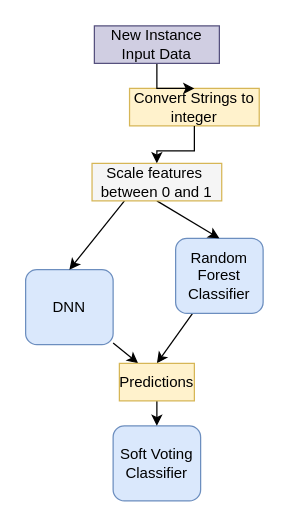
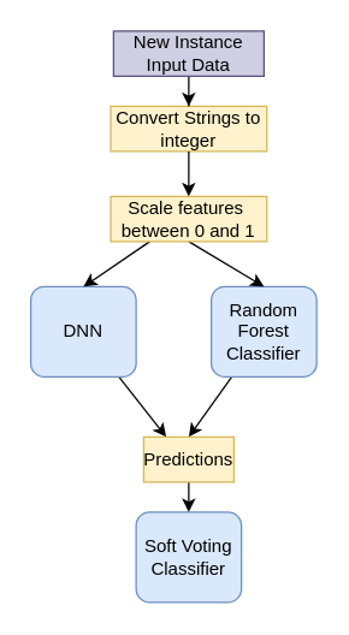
  <mxCell id="0" />
  <mxCell id="1" parent="0" />
  <mxCell id="2" style="edgeStyle=none;rounded=0;orthogonalLoop=1;jettySize=auto;html=1;entryX=0.5;entryY=0;entryDx=0;entryDy=0;" parent="1" source="3" target="10" edge="1"><mxGeometry relative="1" as="geometry" /></mxCell>
  <mxCell id="3" value="Random&lt;br&gt;Forest&lt;br&gt;Classifier" style="rounded=1;whiteSpace=wrap;html=1;fillColor=#dae8fc;strokeColor=#6c8ebf;" parent="1" vertex="1"><mxGeometry x="140" y="190" width="70" height="60" as="geometry" /></mxCell>
  <mxCell id="4" value="Soft Voting Classifier" style="rounded=1;whiteSpace=wrap;html=1;fillColor=#dae8fc;strokeColor=#6c8ebf;" parent="1" vertex="1"><mxGeometry x="90" y="340" width="70" height="60" as="geometry" /></mxCell>
  <mxCell id="5" style="edgeStyle=none;rounded=0;orthogonalLoop=1;jettySize=auto;html=1;entryX=0.25;entryY=0;entryDx=0;entryDy=0;" parent="1" source="6" target="10" edge="1"><mxGeometry relative="1" as="geometry" /></mxCell>
- <mxCell id="6" value="DNN" style="rounded=1;whiteSpace=wrap;html=1;fillColor=#dae8fc;strokeColor=#6c8ebf;" parent="1" vertex="1"><mxGeometry x="20" y="215" width="70" height="60" as="geometry" /></mxCell>
+ <mxCell id="6" value="DNN" style="rounded=1;whiteSpace=wrap;html=1;fillColor=#dae8fc;strokeColor=#6c8ebf;" parent="1" vertex="1"><mxGeometry x="20" y="190" width="70" height="60" as="geometry" /></mxCell>
  <mxCell id="7" style="edgeStyle=none;rounded=0;orthogonalLoop=1;jettySize=auto;html=1;entryX=0.5;entryY=0;entryDx=0;entryDy=0;exitX=0.25;exitY=1;exitDx=0;exitDy=0;" parent="1" source="12" target="6" edge="1"><mxGeometry relative="1" as="geometry"><mxPoint x="100" y="140" as="sourcePoint" /></mxGeometry></mxCell>
  <mxCell id="8" style="edgeStyle=none;rounded=0;orthogonalLoop=1;jettySize=auto;html=1;entryX=0.5;entryY=0;entryDx=0;entryDy=0;exitX=0.5;exitY=1;exitDx=0;exitDy=0;" parent="1" source="12" target="3" edge="1"><mxGeometry relative="1" as="geometry"><mxPoint x="125" y="140" as="sourcePoint" /></mxGeometry></mxCell>
  <mxCell id="9" style="edgeStyle=none;rounded=0;orthogonalLoop=1;jettySize=auto;html=1;entryX=0.5;entryY=0;entryDx=0;entryDy=0;" parent="1" source="10" target="4" edge="1"><mxGeometry relative="1" as="geometry" /></mxCell>
  <mxCell id="10" value="Predictions" style="text;html=1;strokeColor=#d6b656;fillColor=#fff2cc;align=center;verticalAlign=middle;whiteSpace=wrap;rounded=0;" parent="1" vertex="1"><mxGeometry x="95" y="290" width="60" height="30" as="geometry" /></mxCell>
- <mxCell id="11" value="Convert Strings to integer" style="rounded=0;whiteSpace=wrap;html=1;fillColor=#fff2cc;strokeColor=#d6b656;" parent="1" vertex="1"><mxGeometry x="103.125" y="70" width="103.75" height="30" as="geometry" /></mxCell>
- <mxCell id="12" value="Scale features&amp;nbsp; between 0 and 1" style="rounded=0;whiteSpace=wrap;html=1;fillColor=#f5f5f5;strokeColor=#d6b656;" parent="1" vertex="1"><mxGeometry x="73.125" y="130" width="103.75" height="30" as="geometry" /></mxCell>
+ <mxCell id="11" value="Convert Strings to integer" style="rounded=0;whiteSpace=wrap;html=1;fillColor=#fff2cc;strokeColor=#d6b656;" parent="1" vertex="1"><mxGeometry x="73.125" y="70" width="103.75" height="30" as="geometry" /></mxCell>
+ <mxCell id="12" value="Scale features&amp;nbsp; between 0 and 1" style="rounded=0;whiteSpace=wrap;html=1;fillColor=#fff2cc;strokeColor=#d6b656;" parent="1" vertex="1"><mxGeometry x="73.125" y="130" width="103.75" height="30" as="geometry" /></mxCell>
  <mxCell id="13" style="edgeStyle=orthogonalEdgeStyle;rounded=0;orthogonalLoop=1;jettySize=auto;html=1;exitX=0.5;exitY=1;exitDx=0;exitDy=0;" parent="1" source="11" target="12" edge="1"><mxGeometry relative="1" as="geometry"><mxPoint x="125" y="100" as="sourcePoint" /></mxGeometry></mxCell>
  <mxCell id="14" style="edgeStyle=orthogonalEdgeStyle;rounded=0;orthogonalLoop=1;jettySize=auto;html=1;entryX=0.5;entryY=0;entryDx=0;entryDy=0;" parent="1" source="15" target="11" edge="1"><mxGeometry relative="1" as="geometry" /></mxCell>
  <mxCell id="15" value="New Instance&lt;br&gt;Input Data" style="text;html=1;fillColor=#d0cee2;align=center;verticalAlign=middle;whiteSpace=wrap;rounded=0;strokeColor=#56517e;" parent="1" vertex="1"><mxGeometry x="75" y="20" width="100" height="30" as="geometry" /></mxCell>
